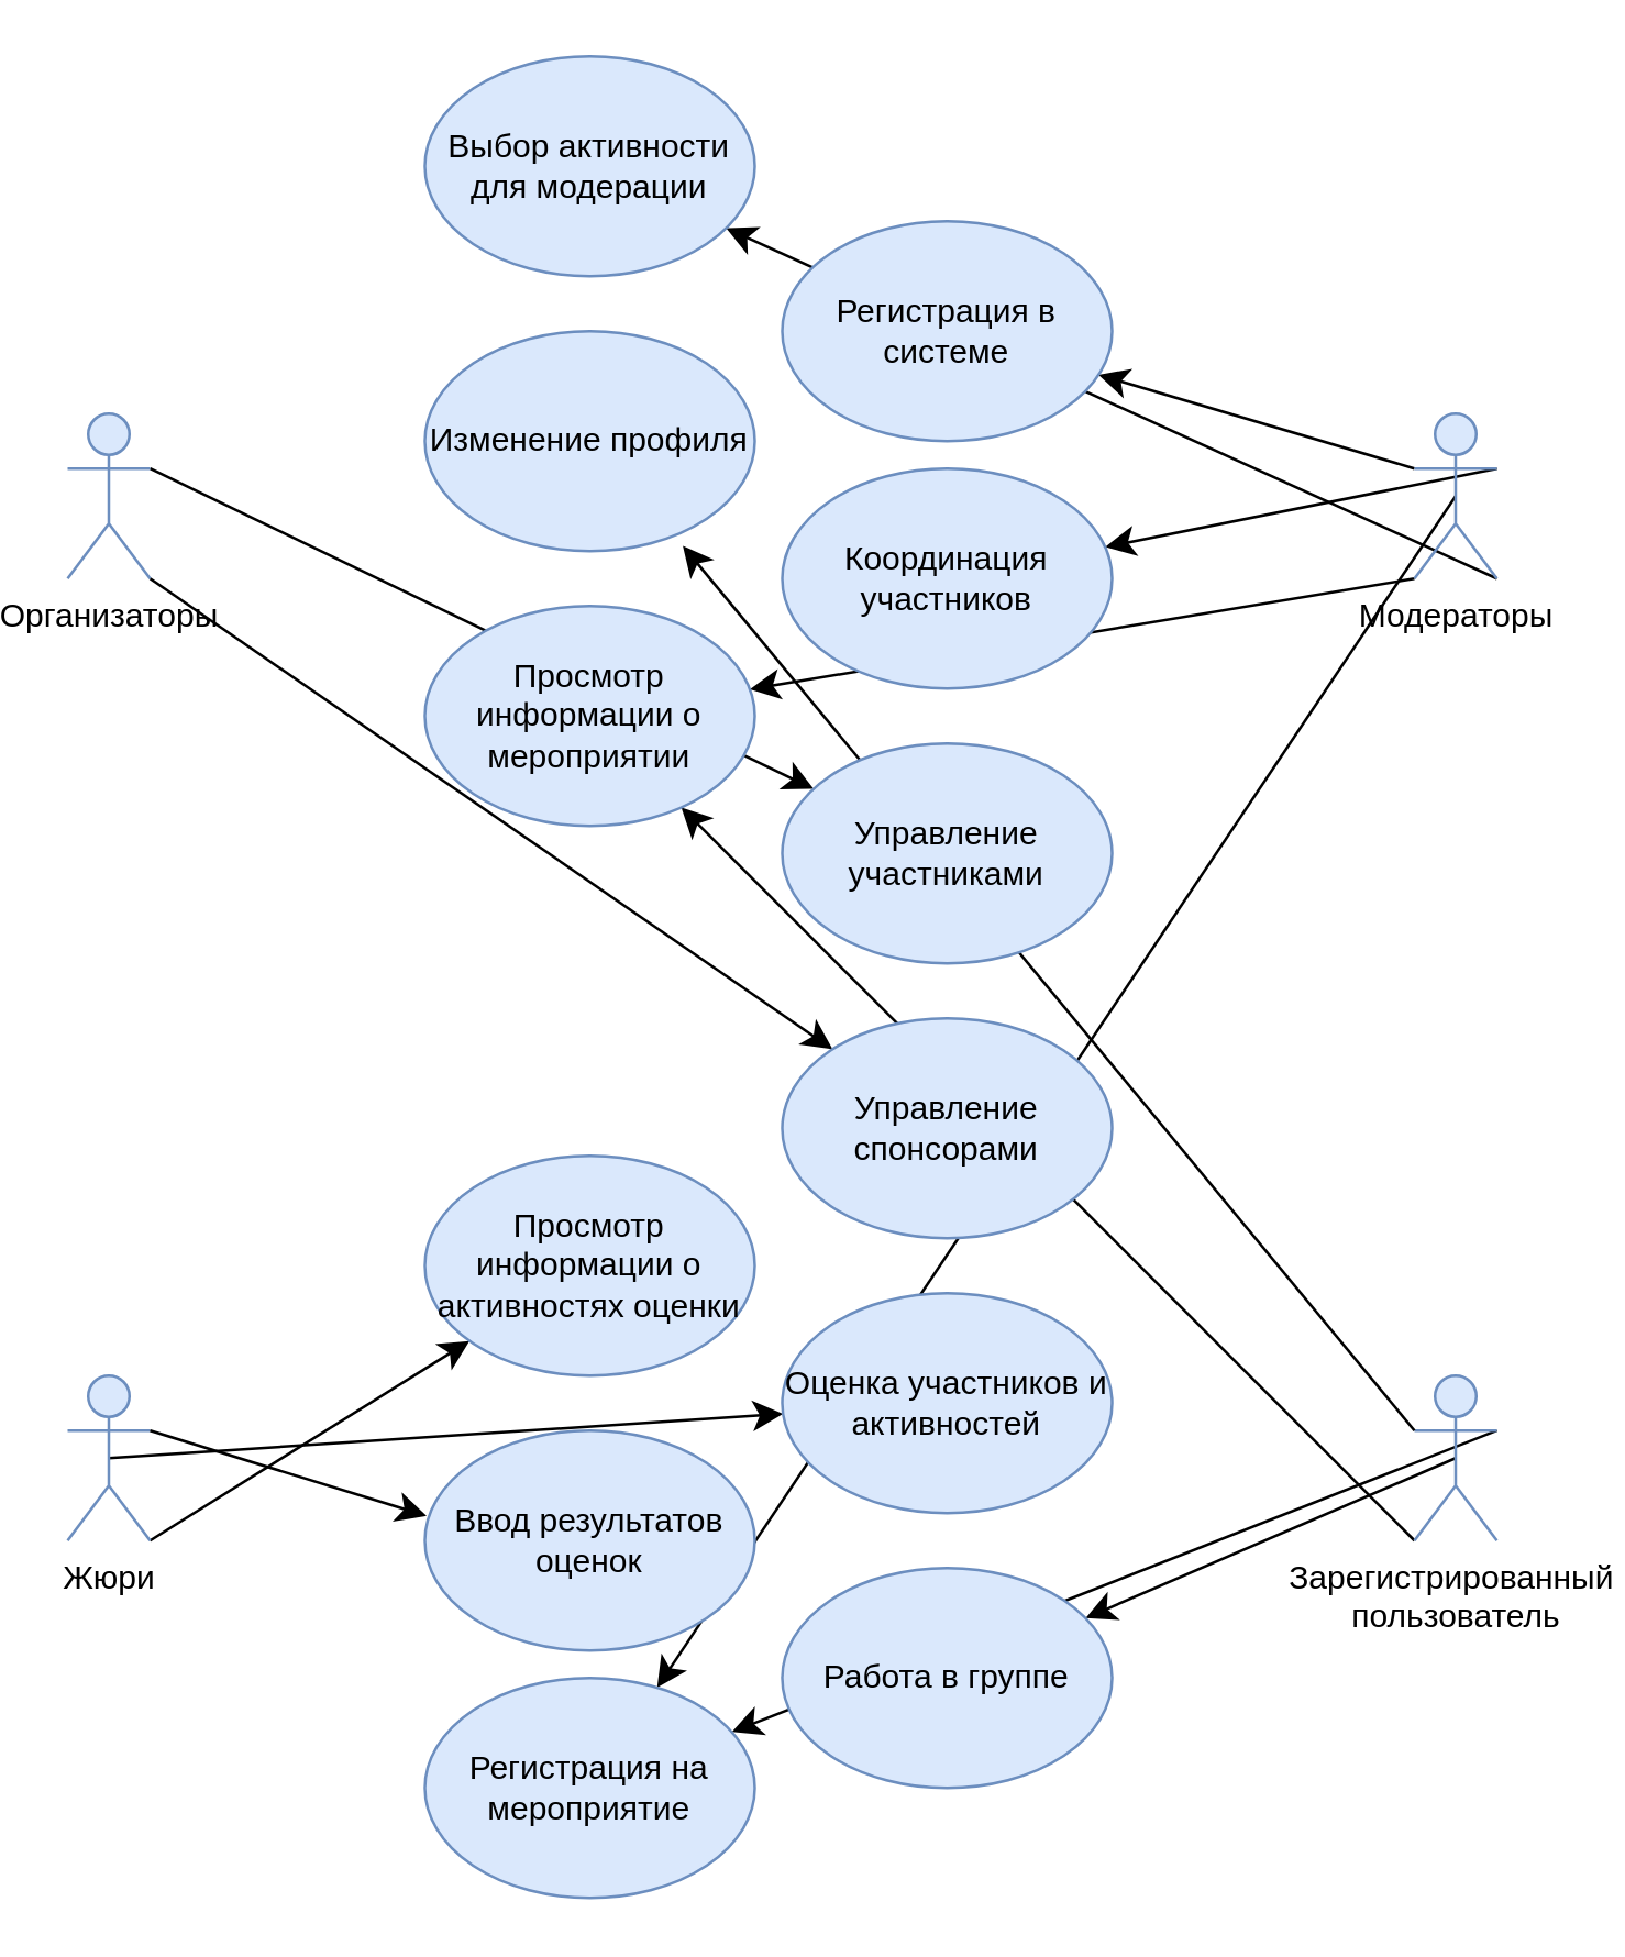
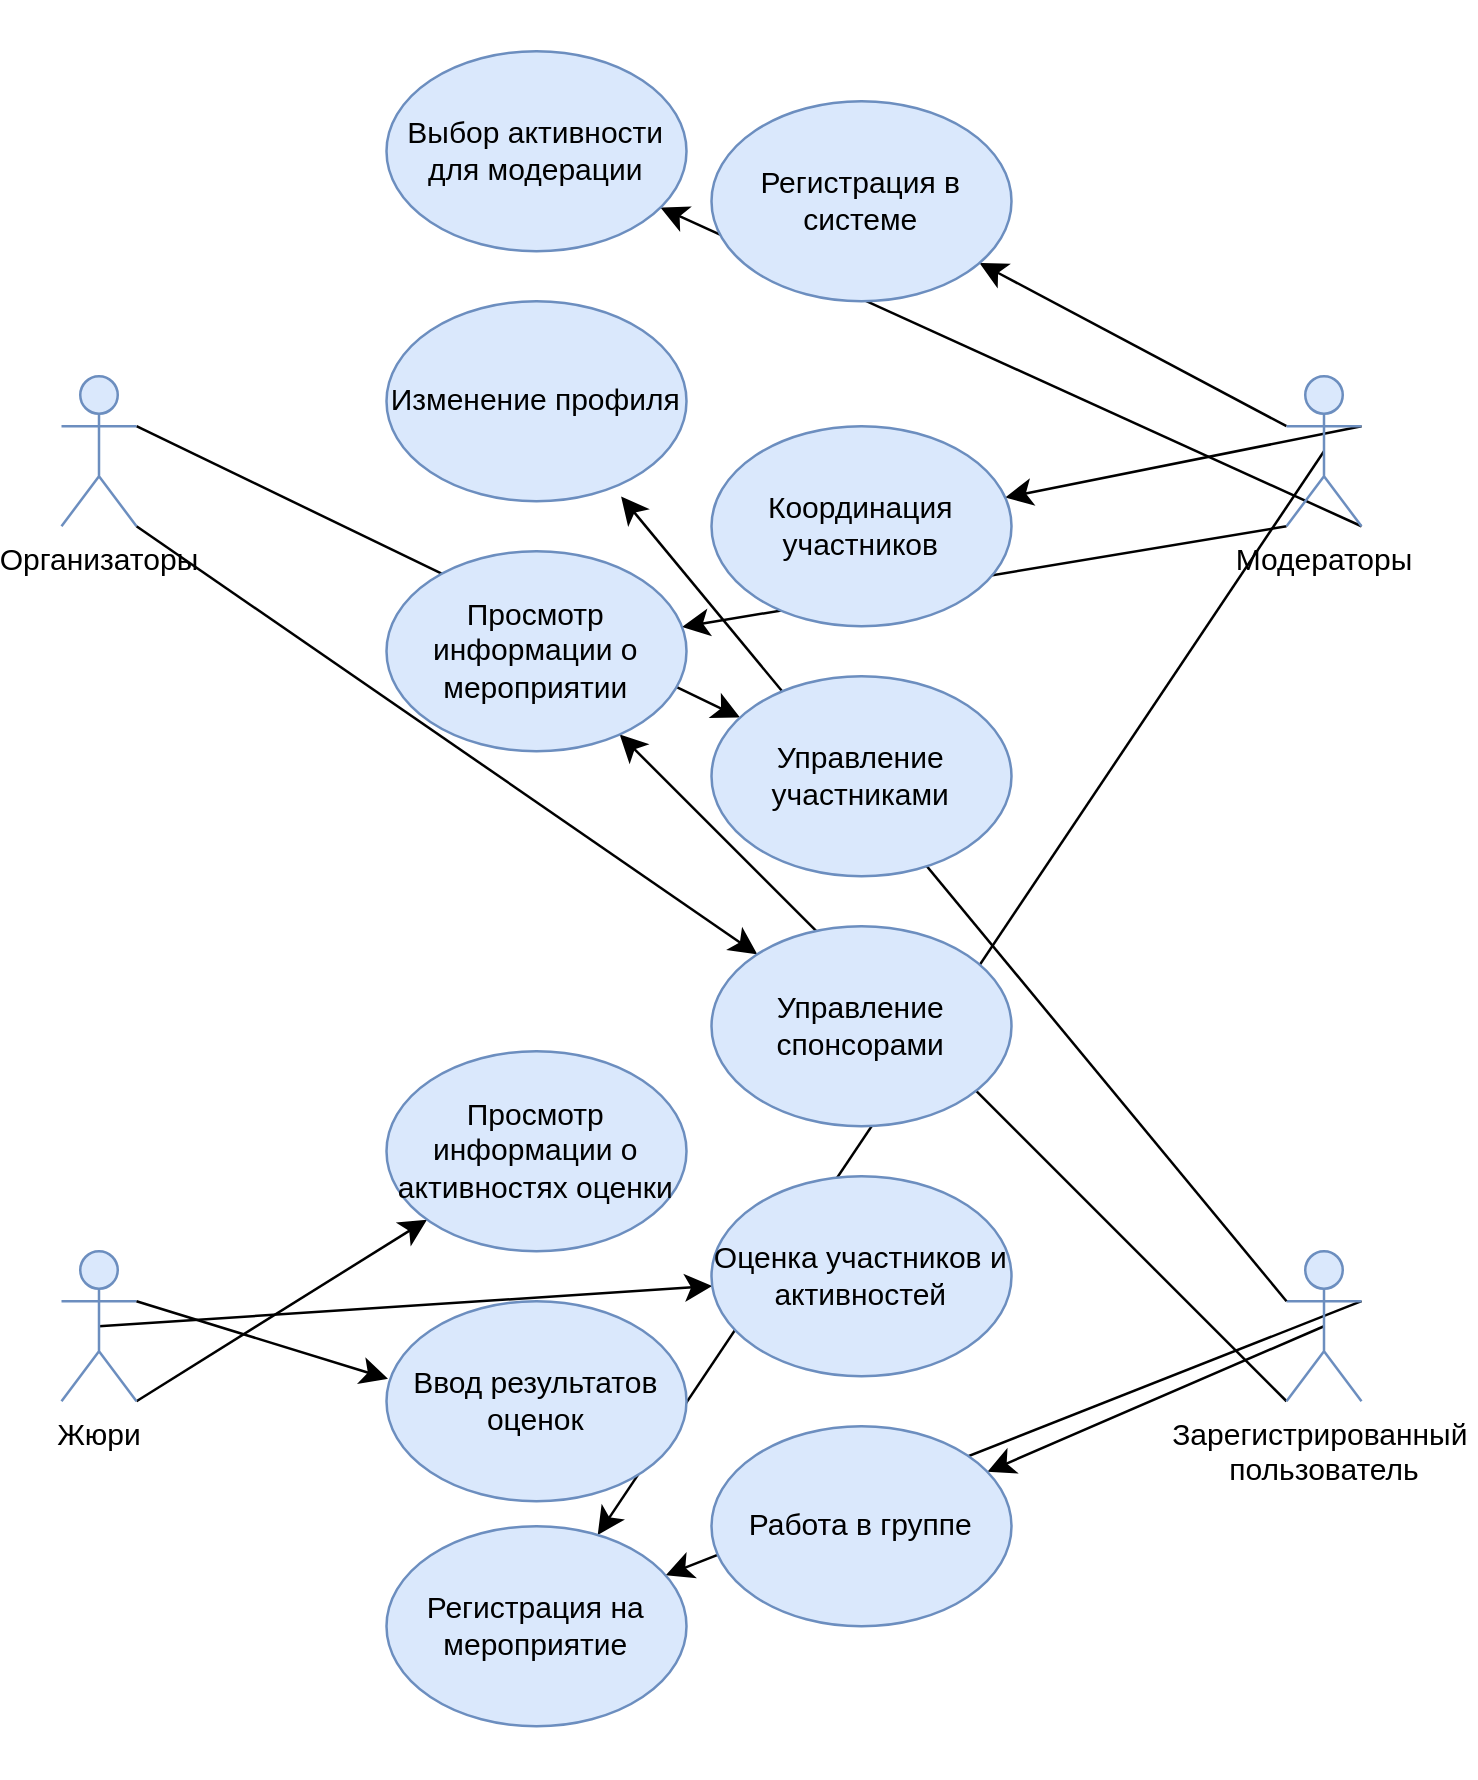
  <mxCell id="0" />
  <mxCell id="1" parent="0" />
  <mxCell id="2" style="edgeStyle=none;curved=1;rounded=0;orthogonalLoop=1;jettySize=auto;html=1;exitX=1;exitY=1;exitDx=0;exitDy=0;exitPerimeter=0;fontSize=12;startSize=8;endSize=8;" edge="1" parent="1" source="4" target="25"><mxGeometry relative="1" as="geometry" /></mxCell>
  <mxCell id="3" style="edgeStyle=none;curved=1;rounded=0;orthogonalLoop=1;jettySize=auto;html=1;exitX=1;exitY=0.333;exitDx=0;exitDy=0;exitPerimeter=0;fontSize=12;startSize=8;endSize=8;" edge="1" parent="1" source="4" target="30"><mxGeometry relative="1" as="geometry" /></mxCell>
  <mxCell id="4" value="Организаторы" style="shape=umlActor;verticalLabelPosition=bottom;verticalAlign=top;html=1;outlineConnect=0;fillColor=#dae8fc;strokeColor=#6c8ebf;" parent="1" vertex="1"><mxGeometry x="20" y="150" width="30" height="60" as="geometry" /></mxCell>
  <mxCell id="5" style="edgeStyle=none;curved=1;rounded=0;orthogonalLoop=1;jettySize=auto;html=1;exitX=0;exitY=1;exitDx=0;exitDy=0;exitPerimeter=0;fontSize=12;startSize=8;endSize=8;" edge="1" parent="1" source="10" target="18"><mxGeometry relative="1" as="geometry" /></mxCell>
  <mxCell id="6" style="edgeStyle=none;curved=1;rounded=0;orthogonalLoop=1;jettySize=auto;html=1;exitX=0;exitY=0.333;exitDx=0;exitDy=0;exitPerimeter=0;fontSize=12;startSize=8;endSize=8;" edge="1" parent="1" source="10" target="19"><mxGeometry relative="1" as="geometry" /></mxCell>
  <mxCell id="7" style="edgeStyle=none;curved=1;rounded=0;orthogonalLoop=1;jettySize=auto;html=1;exitX=0.5;exitY=0.5;exitDx=0;exitDy=0;exitPerimeter=0;fontSize=12;startSize=8;endSize=8;" edge="1" parent="1" source="10" target="22"><mxGeometry relative="1" as="geometry" /></mxCell>
  <mxCell id="8" style="edgeStyle=none;curved=1;rounded=0;orthogonalLoop=1;jettySize=auto;html=1;exitX=1;exitY=1;exitDx=0;exitDy=0;exitPerimeter=0;fontSize=12;startSize=8;endSize=8;" edge="1" parent="1" source="10" target="23"><mxGeometry relative="1" as="geometry" /></mxCell>
  <mxCell id="9" style="edgeStyle=none;curved=1;rounded=0;orthogonalLoop=1;jettySize=auto;html=1;exitX=1;exitY=0.333;exitDx=0;exitDy=0;exitPerimeter=0;fontSize=12;startSize=8;endSize=8;" edge="1" parent="1" source="10" target="24"><mxGeometry relative="1" as="geometry" /></mxCell>
  <mxCell id="10" value="Модераторы" style="shape=umlActor;verticalLabelPosition=bottom;verticalAlign=top;html=1;outlineConnect=0;fillColor=#dae8fc;strokeColor=#6c8ebf;" parent="1" vertex="1"><mxGeometry x="510" y="150" width="30" height="60" as="geometry" /></mxCell>
  <mxCell id="11" style="edgeStyle=none;curved=1;rounded=0;orthogonalLoop=1;jettySize=auto;html=1;exitX=0;exitY=1;exitDx=0;exitDy=0;exitPerimeter=0;fontSize=12;startSize=8;endSize=8;" edge="1" parent="1" source="14" target="18"><mxGeometry relative="1" as="geometry" /></mxCell>
  <mxCell id="12" style="edgeStyle=none;curved=1;rounded=0;orthogonalLoop=1;jettySize=auto;html=1;exitX=0.5;exitY=0.5;exitDx=0;exitDy=0;exitPerimeter=0;fontSize=12;startSize=8;endSize=8;" edge="1" parent="1" source="14" target="21"><mxGeometry relative="1" as="geometry" /></mxCell>
  <mxCell id="13" style="edgeStyle=none;curved=1;rounded=0;orthogonalLoop=1;jettySize=auto;html=1;exitX=1;exitY=0.333;exitDx=0;exitDy=0;exitPerimeter=0;fontSize=12;startSize=8;endSize=8;" edge="1" parent="1" source="14" target="22"><mxGeometry relative="1" as="geometry" /></mxCell>
  <mxCell id="14" value="Зарегистрированный&amp;nbsp;&lt;div&gt;пользователь&lt;/div&gt;" style="shape=umlActor;verticalLabelPosition=bottom;verticalAlign=top;html=1;outlineConnect=0;fillColor=#dae8fc;strokeColor=#6c8ebf;" parent="1" vertex="1"><mxGeometry x="510" y="500" width="30" height="60" as="geometry" /></mxCell>
  <mxCell id="15" style="edgeStyle=none;curved=1;rounded=0;orthogonalLoop=1;jettySize=auto;html=1;exitX=1;exitY=1;exitDx=0;exitDy=0;exitPerimeter=0;fontSize=12;startSize=8;endSize=8;" edge="1" parent="1" source="17" target="26"><mxGeometry relative="1" as="geometry" /></mxCell>
  <mxCell id="16" style="edgeStyle=none;curved=1;rounded=0;orthogonalLoop=1;jettySize=auto;html=1;exitX=0.5;exitY=0.5;exitDx=0;exitDy=0;exitPerimeter=0;fontSize=12;startSize=8;endSize=8;" edge="1" parent="1" source="17" target="27"><mxGeometry relative="1" as="geometry" /></mxCell>
  <mxCell id="17" value="Жюри" style="shape=umlActor;verticalLabelPosition=bottom;verticalAlign=top;html=1;outlineConnect=0;fillColor=#dae8fc;strokeColor=#6c8ebf;" parent="1" vertex="1"><mxGeometry x="20" y="500" width="30" height="60" as="geometry" /></mxCell>
  <mxCell id="18" value="Просмотр информации о мероприятии" style="ellipse;whiteSpace=wrap;html=1;fillColor=#dae8fc;strokeColor=#6c8ebf;" parent="1" vertex="1"><mxGeometry x="150" y="220" width="120" height="80" as="geometry" /></mxCell>
- <mxCell id="19" value="Регистрация в системе" style="ellipse;whiteSpace=wrap;html=1;fillColor=#dae8fc;strokeColor=#6c8ebf;" parent="1" vertex="1"><mxGeometry x="280" y="80" width="120" height="80" as="geometry" /></mxCell>
+ <mxCell id="19" value="Регистрация в системе" style="ellipse;whiteSpace=wrap;html=1;fillColor=#dae8fc;strokeColor=#6c8ebf;" parent="1" vertex="1"><mxGeometry x="280" y="40" width="120" height="80" as="geometry" /></mxCell>
  <mxCell id="20" value="Изменение профиля" style="ellipse;whiteSpace=wrap;html=1;fillColor=#dae8fc;strokeColor=#6c8ebf;" parent="1" vertex="1"><mxGeometry x="150" y="120" width="120" height="80" as="geometry" /></mxCell>
  <mxCell id="21" value="Работа в группе" style="ellipse;whiteSpace=wrap;html=1;fillColor=#dae8fc;strokeColor=#6c8ebf;" parent="1" vertex="1"><mxGeometry x="280" y="570" width="120" height="80" as="geometry" /></mxCell>
  <mxCell id="22" value="Регистрация на мероприятие" style="ellipse;whiteSpace=wrap;html=1;fillColor=#dae8fc;strokeColor=#6c8ebf;" parent="1" vertex="1"><mxGeometry x="150" y="610" width="120" height="80" as="geometry" /></mxCell>
  <mxCell id="23" value="Выбор активности для модерации" style="ellipse;whiteSpace=wrap;html=1;fillColor=#dae8fc;strokeColor=#6c8ebf;" parent="1" vertex="1"><mxGeometry x="150" y="20" width="120" height="80" as="geometry" /></mxCell>
  <mxCell id="24" value="Координация участников" style="ellipse;whiteSpace=wrap;html=1;fillColor=#dae8fc;strokeColor=#6c8ebf;" parent="1" vertex="1"><mxGeometry x="280" y="170" width="120" height="80" as="geometry" /></mxCell>
  <mxCell id="25" value="Управление спонсорами" style="ellipse;whiteSpace=wrap;html=1;fillColor=#dae8fc;strokeColor=#6c8ebf;" parent="1" vertex="1"><mxGeometry x="280" y="370" width="120" height="80" as="geometry" /></mxCell>
  <mxCell id="26" value="Просмотр информации о активностях оценки" style="ellipse;whiteSpace=wrap;html=1;fillColor=#dae8fc;strokeColor=#6c8ebf;" parent="1" vertex="1"><mxGeometry x="150" y="420" width="120" height="80" as="geometry" /></mxCell>
  <mxCell id="27" value="Оценка участников и активностей" style="ellipse;whiteSpace=wrap;html=1;fillColor=#dae8fc;strokeColor=#6c8ebf;" parent="1" vertex="1"><mxGeometry x="280" y="470" width="120" height="80" as="geometry" /></mxCell>
  <mxCell id="28" value="Ввод результатов оценок" style="ellipse;whiteSpace=wrap;html=1;fillColor=#dae8fc;strokeColor=#6c8ebf;" parent="1" vertex="1"><mxGeometry x="150" y="520" width="120" height="80" as="geometry" /></mxCell>
  <mxCell id="29" style="edgeStyle=none;curved=1;rounded=0;orthogonalLoop=1;jettySize=auto;html=1;exitX=0;exitY=0.333;exitDx=0;exitDy=0;exitPerimeter=0;entryX=0.782;entryY=0.976;entryDx=0;entryDy=0;entryPerimeter=0;fontSize=12;startSize=8;endSize=8;" edge="1" parent="1" source="14" target="20"><mxGeometry relative="1" as="geometry" /></mxCell>
  <mxCell id="30" value="Управление участниками" style="ellipse;whiteSpace=wrap;html=1;fillColor=#dae8fc;strokeColor=#6c8ebf;" parent="1" vertex="1"><mxGeometry x="280" y="270" width="120" height="80" as="geometry" /></mxCell>
  <mxCell id="31" style="edgeStyle=none;curved=1;rounded=0;orthogonalLoop=1;jettySize=auto;html=1;exitX=1;exitY=0.333;exitDx=0;exitDy=0;exitPerimeter=0;entryX=0.005;entryY=0.388;entryDx=0;entryDy=0;entryPerimeter=0;fontSize=12;startSize=8;endSize=8;" edge="1" parent="1" source="17" target="28"><mxGeometry relative="1" as="geometry" /></mxCell>
